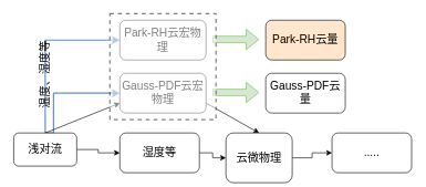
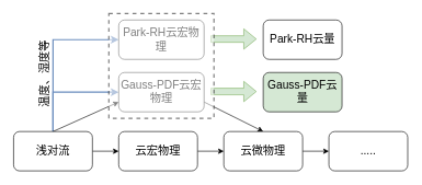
  <mxCell id="0" />
  <mxCell id="1" parent="0" />
  <mxCell id="2" style="edgeStyle=orthogonalEdgeStyle;rounded=0;orthogonalLoop=1;jettySize=auto;html=1;exitX=0.5;exitY=0;exitDx=0;exitDy=0;entryX=0;entryY=0.5;entryDx=0;entryDy=0;fillColor=#dae8fc;strokeColor=#6c8ebf;strokeWidth=2;fontSize=17;" parent="1" source="6" target="7" edge="1"><mxGeometry relative="1" as="geometry" /></mxCell>
  <mxCell id="3" style="edgeStyle=orthogonalEdgeStyle;rounded=0;orthogonalLoop=1;jettySize=auto;html=1;exitX=0.5;exitY=0;exitDx=0;exitDy=0;entryX=0;entryY=0.5;entryDx=0;entryDy=0;fillColor=#dae8fc;strokeColor=#6c8ebf;strokeWidth=2;fontSize=17;" parent="1" source="6" target="10" edge="1"><mxGeometry relative="1" as="geometry"><Array as="points"><mxPoint x="80" y="140" /></Array></mxGeometry></mxCell>
  <mxCell id="4" style="edgeStyle=orthogonalEdgeStyle;rounded=0;orthogonalLoop=1;jettySize=auto;html=1;exitX=1;exitY=0.5;exitDx=0;exitDy=0;entryX=0;entryY=0.5;entryDx=0;entryDy=0;dashed=0;fontSize=17;" parent="1" source="6" target="17" edge="1"><mxGeometry relative="1" as="geometry" /></mxCell>
  <mxCell id="5" style="rounded=0;orthogonalLoop=1;jettySize=auto;html=1;exitX=0.5;exitY=0;exitDx=0;exitDy=0;entryX=0;entryY=0.75;entryDx=0;entryDy=0;fontSize=17;" parent="1" source="6" target="10" edge="1"><mxGeometry relative="1" as="geometry" /></mxCell>
- <mxCell id="6" value="浅对流" style="rounded=1;whiteSpace=wrap;html=1;fontSize=17;" parent="1" vertex="1"><mxGeometry x="20" y="200" width="95" height="50" as="geometry" /></mxCell>
+ <mxCell id="6" value="浅对流" style="rounded=1;whiteSpace=wrap;html=1;fontSize=17;" parent="1" vertex="1"><mxGeometry x="20" y="200" width="120" height="60" as="geometry" /></mxCell>
  <mxCell id="7" value="Park-RH云宏物理" style="rounded=1;whiteSpace=wrap;html=1;fontSize=17;" parent="1" vertex="1"><mxGeometry x="180" y="30" width="130" height="60" as="geometry" /></mxCell>
- <mxCell id="8" value="Park-RH云量" style="rounded=1;whiteSpace=wrap;html=1;fontSize=17;fillColor=#ffe6cc;" parent="1" vertex="1"><mxGeometry x="400" y="30" width="120" height="60" as="geometry" /></mxCell>
+ <mxCell id="8" value="Park-RH云量" style="rounded=1;whiteSpace=wrap;html=1;fontSize=17;" parent="1" vertex="1"><mxGeometry x="400" y="30" width="120" height="60" as="geometry" /></mxCell>
  <mxCell id="9" style="edgeStyle=none;rounded=0;orthogonalLoop=1;jettySize=auto;html=1;exitX=1;exitY=0.75;exitDx=0;exitDy=0;entryX=0.5;entryY=0;entryDx=0;entryDy=0;fontSize=17;" parent="1" source="10" target="13" edge="1"><mxGeometry relative="1" as="geometry" /></mxCell>
  <mxCell id="10" value="Gauss-PDF云宏物理" style="rounded=1;whiteSpace=wrap;html=1;fontSize=17;" parent="1" vertex="1"><mxGeometry x="180" y="110" width="130" height="60" as="geometry" /></mxCell>
- <mxCell id="11" value="Gauss-PDF云量" style="rounded=1;whiteSpace=wrap;html=1;fontSize=17;" parent="1" vertex="1"><mxGeometry x="400" y="110" width="120" height="60" as="geometry" /></mxCell>
+ <mxCell id="11" value="Gauss-PDF云量" style="rounded=1;whiteSpace=wrap;html=1;fontSize=17;fillColor=#d5e8d4;" parent="1" vertex="1"><mxGeometry x="400" y="110" width="120" height="60" as="geometry" /></mxCell>
  <mxCell id="12" style="edgeStyle=orthogonalEdgeStyle;rounded=0;orthogonalLoop=1;jettySize=auto;html=1;exitX=1;exitY=0.5;exitDx=0;exitDy=0;entryX=0;entryY=0.5;entryDx=0;entryDy=0;fontSize=17;" parent="1" source="13" target="14" edge="1"><mxGeometry relative="1" as="geometry" /></mxCell>
- <mxCell id="13" value="云微物理" style="rounded=1;whiteSpace=wrap;html=1;fontSize=17;" parent="1" vertex="1"><mxGeometry x="340" y="200" width="100" height="75" as="geometry" /></mxCell>
+ <mxCell id="13" value="云微物理" style="rounded=1;whiteSpace=wrap;html=1;fontSize=17;" parent="1" vertex="1"><mxGeometry x="340" y="200" width="120" height="60" as="geometry" /></mxCell>
  <mxCell id="14" value="....." style="rounded=1;whiteSpace=wrap;html=1;fontSize=17;" parent="1" vertex="1"><mxGeometry x="500" y="200" width="120" height="60" as="geometry" /></mxCell>
  <mxCell id="15" value="温度、湿度等" style="text;html=1;resizable=0;points=[];autosize=1;align=left;verticalAlign=top;spacingTop=-4;rotation=-90;fontSize=17;" parent="1" vertex="1"><mxGeometry x="20" y="110" width="90" height="20" as="geometry" /></mxCell>
  <mxCell id="16" style="edgeStyle=orthogonalEdgeStyle;rounded=0;orthogonalLoop=1;jettySize=auto;html=1;exitX=1;exitY=0.5;exitDx=0;exitDy=0;entryX=0;entryY=0.5;entryDx=0;entryDy=0;dashed=0;fontSize=17;" parent="1" source="17" target="13" edge="1"><mxGeometry relative="1" as="geometry" /></mxCell>
- <mxCell id="17" value="湿度等" style="rounded=1;whiteSpace=wrap;html=1;fontSize=17;" parent="1" vertex="1"><mxGeometry x="180" y="200" width="120" height="60" as="geometry" /></mxCell>
+ <mxCell id="17" value="云宏物理" style="rounded=1;whiteSpace=wrap;html=1;fontSize=17;" parent="1" vertex="1"><mxGeometry x="180" y="200" width="120" height="60" as="geometry" /></mxCell>
  <mxCell id="18" value="" style="shape=flexArrow;endArrow=classic;html=1;fillColor=#d5e8d4;strokeColor=#82b366;fontSize=17;" parent="1" edge="1"><mxGeometry width="50" height="50" relative="1" as="geometry"><mxPoint x="320" y="59" as="sourcePoint" /><mxPoint x="390" y="59" as="targetPoint" /></mxGeometry></mxCell>
  <mxCell id="19" value="" style="shape=flexArrow;endArrow=classic;html=1;fillColor=#d5e8d4;strokeColor=#82b366;fontSize=17;" parent="1" edge="1"><mxGeometry width="50" height="50" relative="1" as="geometry"><mxPoint x="320" y="139" as="sourcePoint" /><mxPoint x="390" y="139" as="targetPoint" /></mxGeometry></mxCell>
  <mxCell id="20" value="" style="whiteSpace=wrap;html=1;aspect=fixed;dashed=1;opacity=50;strokeWidth=2;fontSize=17;" parent="1" vertex="1"><mxGeometry x="165" y="20" width="160" height="160" as="geometry" /></mxCell>
